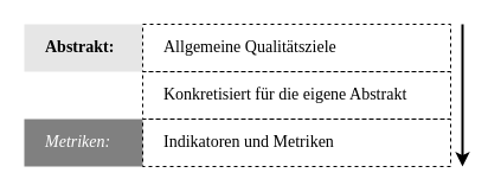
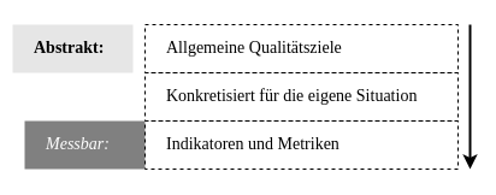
  <mxCell id="0" />
  <mxCell id="1" parent="0" />
- <mxCell id="2" value="Abstrakt:" style="rounded=0;whiteSpace=wrap;html=1;fontFamily=Times New Roman;fontSize=14;fontStyle=1;strokeColor=none;fillColor=#E6E6E6;align=left;labelPosition=center;verticalLabelPosition=middle;verticalAlign=middle;horizontal=1;spacingLeft=16;" vertex="1" parent="1"><mxGeometry x="20" y="20" width="100" height="40" as="geometry" /></mxCell>
- <mxCell id="3" value="Metriken:" style="rounded=0;whiteSpace=wrap;html=1;fontFamily=Times New Roman;fontSize=14;fontStyle=2;fillColor=#808080;strokeColor=none;fontColor=#FFFFFF;align=left;labelPosition=center;verticalLabelPosition=middle;verticalAlign=middle;horizontal=1;spacingLeft=16;" vertex="1" parent="1"><mxGeometry x="20" y="100" width="100" height="40" as="geometry" /></mxCell>
+ <mxCell id="2" value="Abstrakt:" style="rounded=0;whiteSpace=wrap;html=1;fontFamily=Times New Roman;fontSize=14;fontStyle=1;strokeColor=none;fillColor=#E6E6E6;align=left;labelPosition=center;verticalLabelPosition=middle;verticalAlign=middle;horizontal=1;spacingLeft=16;" vertex="1" parent="1"><mxGeometry x="10" y="20" width="100" height="40" as="geometry" /></mxCell>
+ <mxCell id="3" value="Messbar:" style="rounded=0;whiteSpace=wrap;html=1;fontFamily=Times New Roman;fontSize=14;fontStyle=2;fillColor=#808080;strokeColor=none;fontColor=#FFFFFF;align=left;labelPosition=center;verticalLabelPosition=middle;verticalAlign=middle;horizontal=1;spacingLeft=16;" vertex="1" parent="1"><mxGeometry x="20" y="100" width="100" height="40" as="geometry" /></mxCell>
  <mxCell id="4" value="Allgemeine Qualitätsziele" style="rounded=0;whiteSpace=wrap;html=1;fontFamily=Times New Roman;fontSize=14;fillColor=none;dashed=1;align=left;spacingLeft=16;" vertex="1" parent="1"><mxGeometry x="120" y="20" width="260" height="40" as="geometry" /></mxCell>
- <mxCell id="5" value="Konkretisiert für die eigene Abstrakt" style="rounded=0;whiteSpace=wrap;html=1;fontFamily=Times New Roman;fontSize=14;fillColor=none;dashed=1;align=left;spacingLeft=16;" vertex="1" parent="1"><mxGeometry x="120" y="60" width="260" height="40" as="geometry" /></mxCell>
+ <mxCell id="5" value="Konkretisiert für die eigene Situation" style="rounded=0;whiteSpace=wrap;html=1;fontFamily=Times New Roman;fontSize=14;fillColor=none;dashed=1;align=left;spacingLeft=16;" vertex="1" parent="1"><mxGeometry x="120" y="60" width="260" height="40" as="geometry" /></mxCell>
  <mxCell id="6" value="Indikatoren und Metriken" style="rounded=0;whiteSpace=wrap;html=1;fontFamily=Times New Roman;fontSize=14;fillColor=none;dashed=1;align=left;spacingLeft=16;" vertex="1" parent="1"><mxGeometry x="120" y="100" width="260" height="40" as="geometry" /></mxCell>
  <mxCell id="7" value="" style="endArrow=classic;html=1;fontFamily=Times New Roman;fontSize=23;fontColor=#FFFFFF;strokeWidth=2;" edge="1" parent="1"><mxGeometry width="50" height="50" relative="1" as="geometry"><mxPoint x="390" y="20" as="sourcePoint" /><mxPoint x="390" y="140" as="targetPoint" /></mxGeometry></mxCell>
